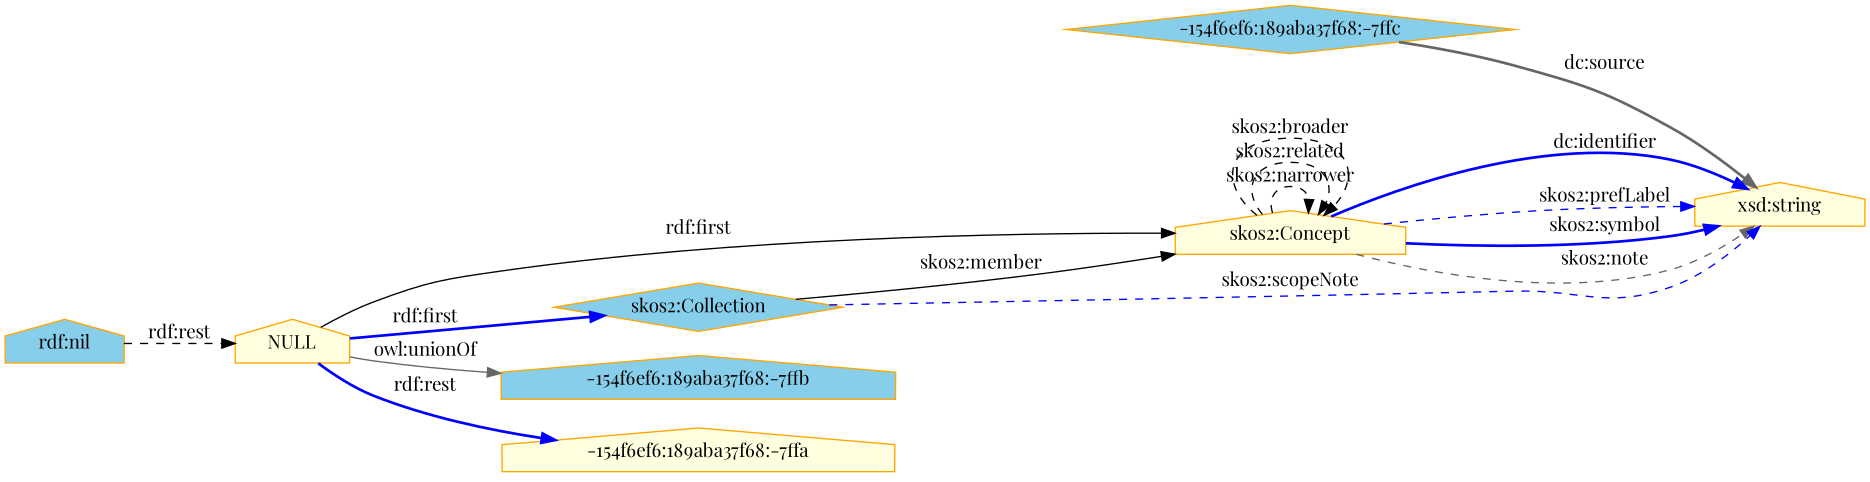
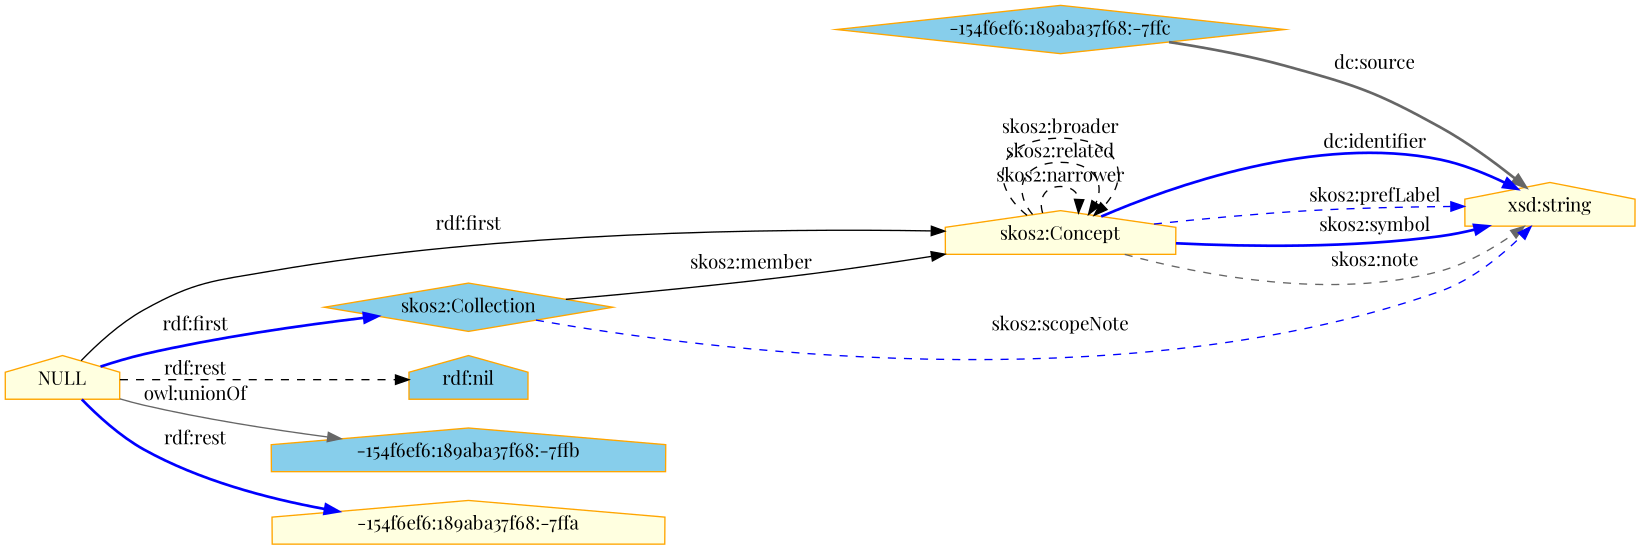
  digraph {
    fontname="Playfair Display"
    rankdir=LR
    node [color=orange fillcolor=skyblue fontname="Playfair Display" shape=house style=filled]
    edge [color=blue fontname="Playfair Display" style=dashed]
    "-154f6ef6:189aba37f68:-7ffc" [shape=diamond]
    "xsd:string" [fillcolor=lightyellow]
    "skos2:Concept" [fillcolor=lightyellow]
    "skos2:Collection" [shape=diamond]
    NULL [fillcolor=lightyellow]
    "rdf:nil"
    "-154f6ef6:189aba37f68:-7ffb"
    "-154f6ef6:189aba37f68:-7ffa" [fillcolor=lightyellow]
    "-154f6ef6:189aba37f68:-7ffc" -> "xsd:string" [color=gray40 label="dc:source" style=bold]
    "skos2:Concept" -> "xsd:string" [label="dc:identifier" style=bold]
    "skos2:Concept" -> "xsd:string" [label="skos2:prefLabel"]
    "skos2:Concept" -> "xsd:string" [label="skos2:symbol" style=bold]
    "skos2:Concept" -> "xsd:string" [color=gray40 label="skos2:note"]
    "skos2:Concept" -> "skos2:Concept" [color=black label="skos2:narrower"]
    "skos2:Concept" -> "skos2:Concept" [color=black label="skos2:related"]
    "skos2:Concept" -> "skos2:Concept" [color=black label="skos2:broader"]
    "skos2:Collection" -> "xsd:string" [label="skos2:scopeNote"]
    "skos2:Collection" -> "skos2:Concept" [color=black label="skos2:member" style=solid]
    NULL -> "skos2:Concept" [color=black label="rdf:first" style=solid]
    NULL -> "skos2:Collection" [label="rdf:first" style=bold]
-   "rdf:nil" -> NULL [color=black label="rdf:rest"]
+   NULL -> "rdf:nil" [color=black label="rdf:rest"]
    NULL -> "-154f6ef6:189aba37f68:-7ffb" [color=gray40 label="owl:unionOf" style=solid]
    NULL -> "-154f6ef6:189aba37f68:-7ffa" [label="rdf:rest" style=bold]
  }
